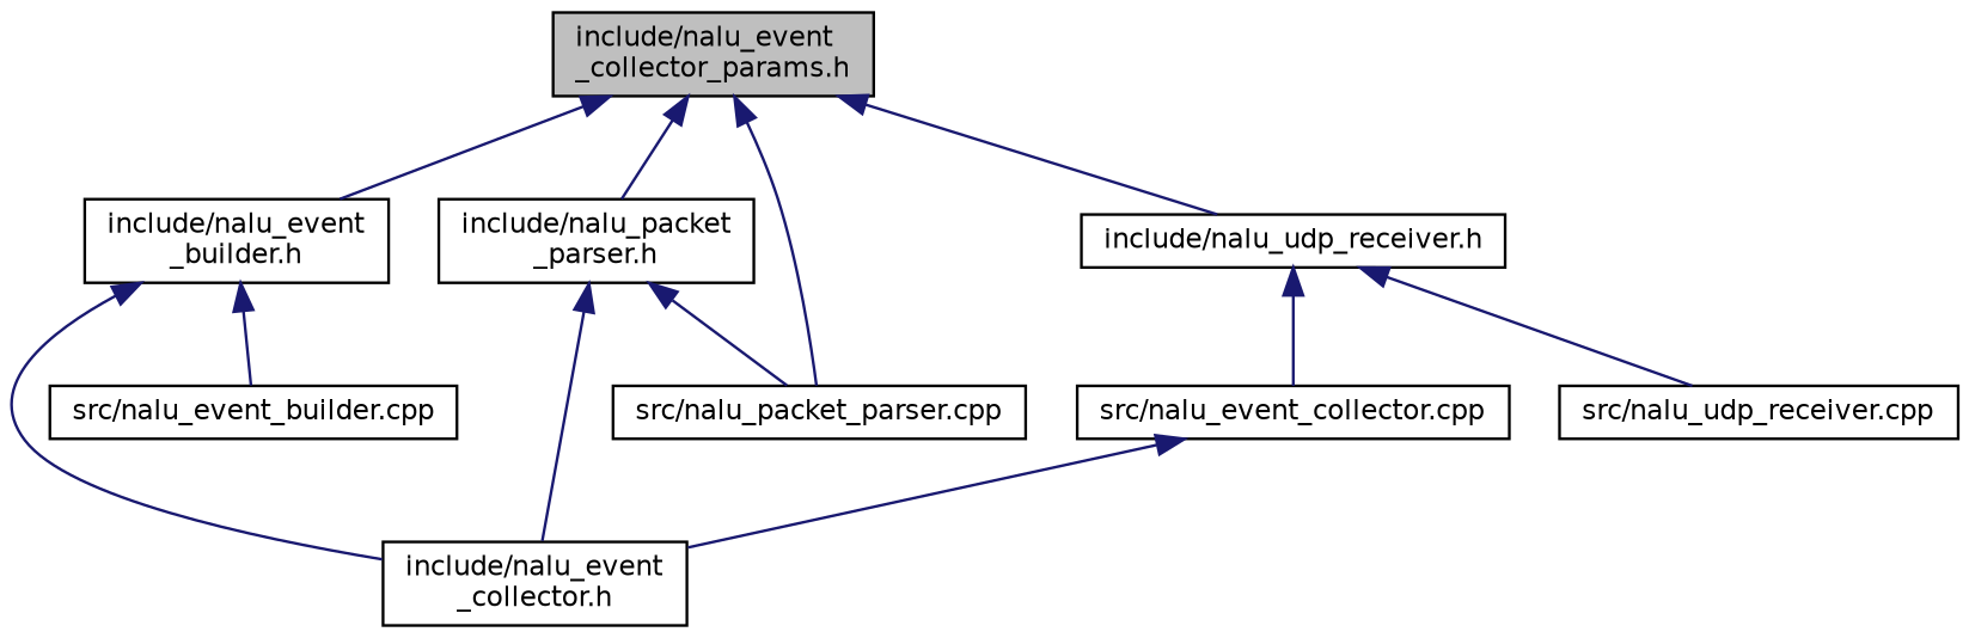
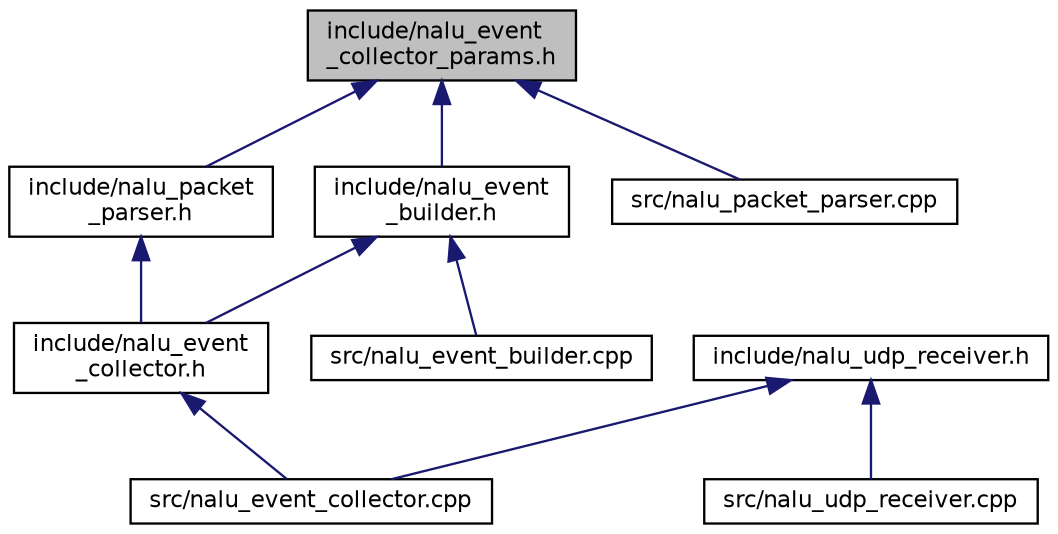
  digraph {
    node [color=black fillcolor=white fontname=Helvetica fontsize=10 shape=record style=filled]
    edge [color=midnightblue dir=back fontname=Helvetica fontsize=10 labelfontname=Helvetica labelfontsize=10 style=solid]
    n1 [fillcolor=grey75 fontcolor=black height=0.2 label="include/nalu_event\l_collector_params.h" width=0.4]
    n2 [height=0.2 label="include/nalu_event\l_builder.h" width=0.4]
    n3 [height=0.2 label="include/nalu_packet\l_parser.h" width=0.4]
    n4 [height=0.2 label="include/nalu_udp_receiver.h" width=0.4]
    n5 [height=0.2 label="src/nalu_packet_parser.cpp" width=0.4]
    n6 [height=0.2 label="include/nalu_event\l_collector.h" width=0.4]
    n7 [height=0.2 label="src/nalu_event_builder.cpp" width=0.4]
    n8 [height=0.2 label="src/nalu_event_collector.cpp" width=0.4]
    n9 [height=0.2 label="src/nalu_udp_receiver.cpp" width=0.4]
    n1 -> n2
    n1 -> n3
-   n1 -> n4
    n1 -> n5
    n2 -> n6
    n2 -> n7
-   n3 -> n5
    n3 -> n6
    n4 -> n8
    n4 -> n9
-   n8 -> n6
+   n6 -> n8
  }
